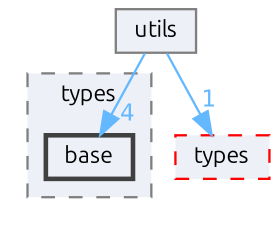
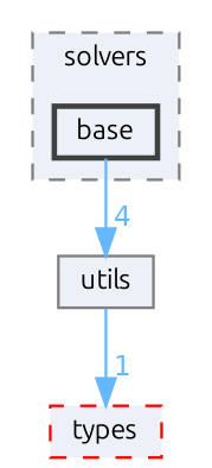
  digraph {
    compound=true
    fontname=Ubuntu
    node [fillcolor="#edf0f7" fontname=Ubuntu fontsize=10 shape=box]
    edge [color=steelblue1 fontcolor=steelblue1 fontname=Ubuntu fontsize=10 labeldistance=1.5 labelfontname=Helvetica labelfontsize=10]
    n1 [color=grey25 height=0.2 label=base style="filled,bold" width=0.4]
    n2 [color=grey50 height=0.2 label=utils style=filled width=0.4]
    n3 [color=red height=0.2 label=types style="filled,dashed" width=0.4]
    subgraph cluster_1 {
      bgcolor="#edf0f7"
      fontsize=10
-     label=types
+     label=solvers
      pencolor=grey50
      style="filled,dashed"
      n1
    }
-   n2 -> n1 [headlabel=4]
+   n1 -> n2 [headlabel=4]
    n2 -> n3 [headlabel=1]
  }
